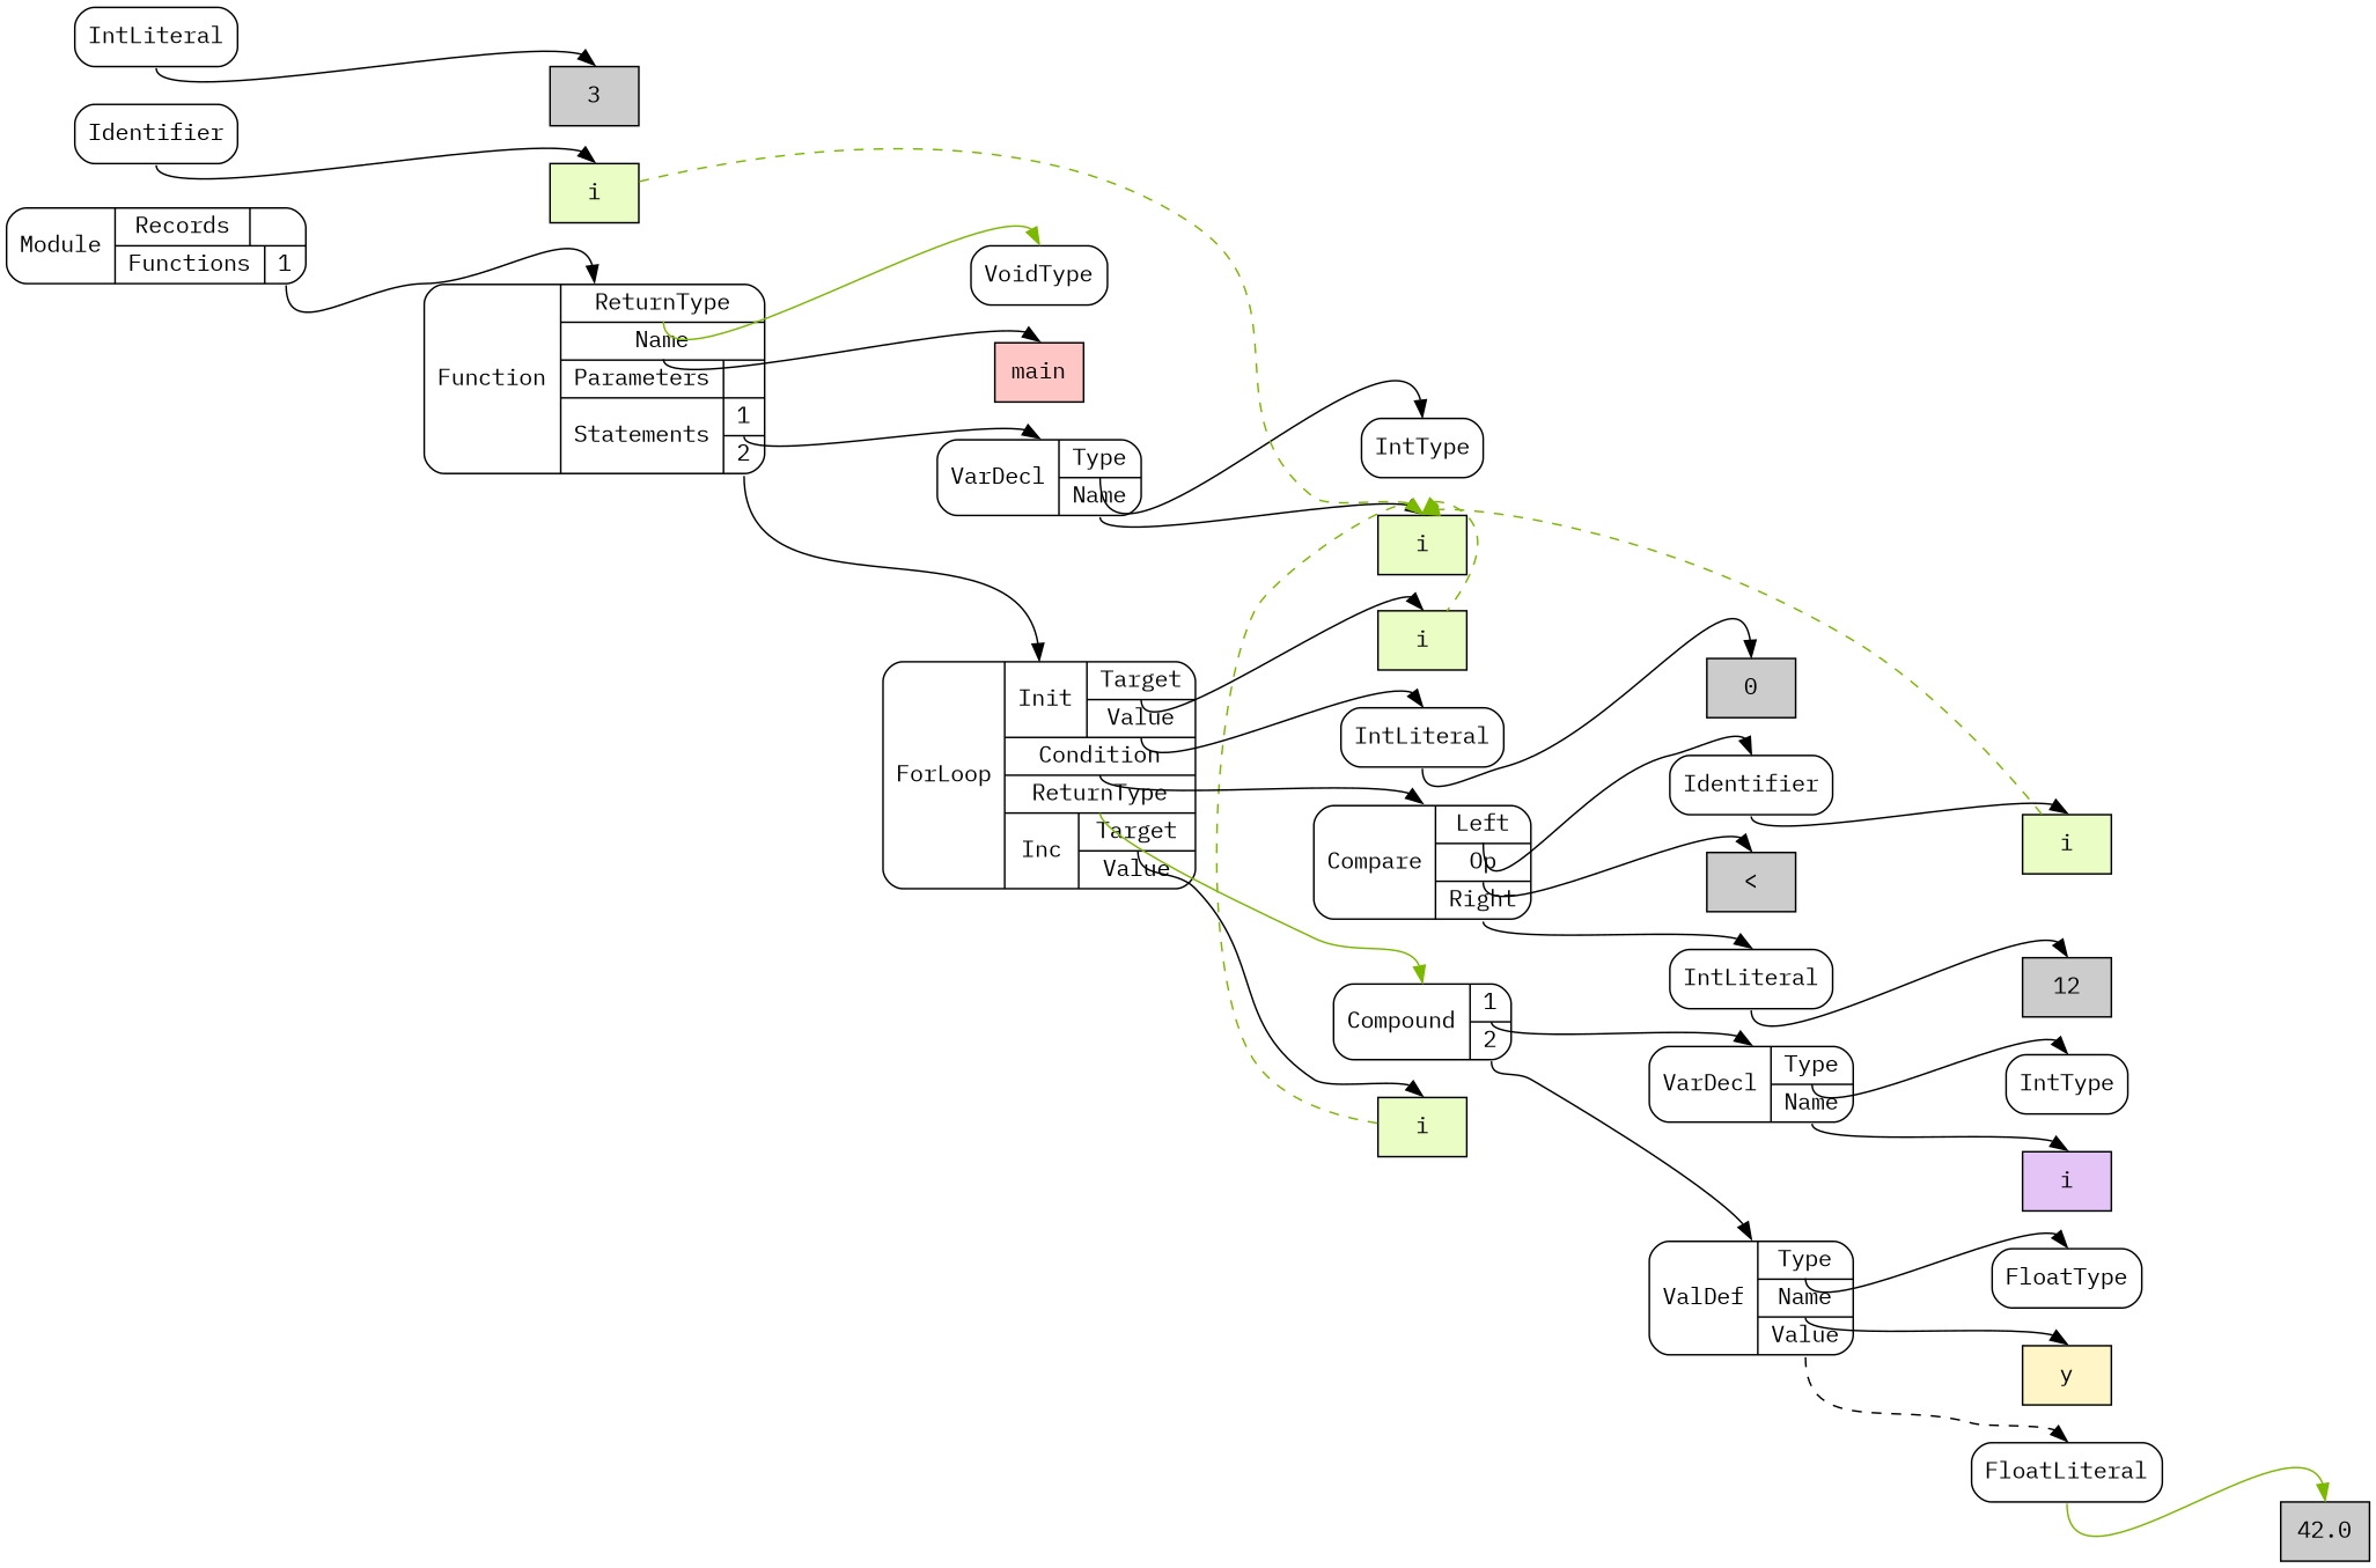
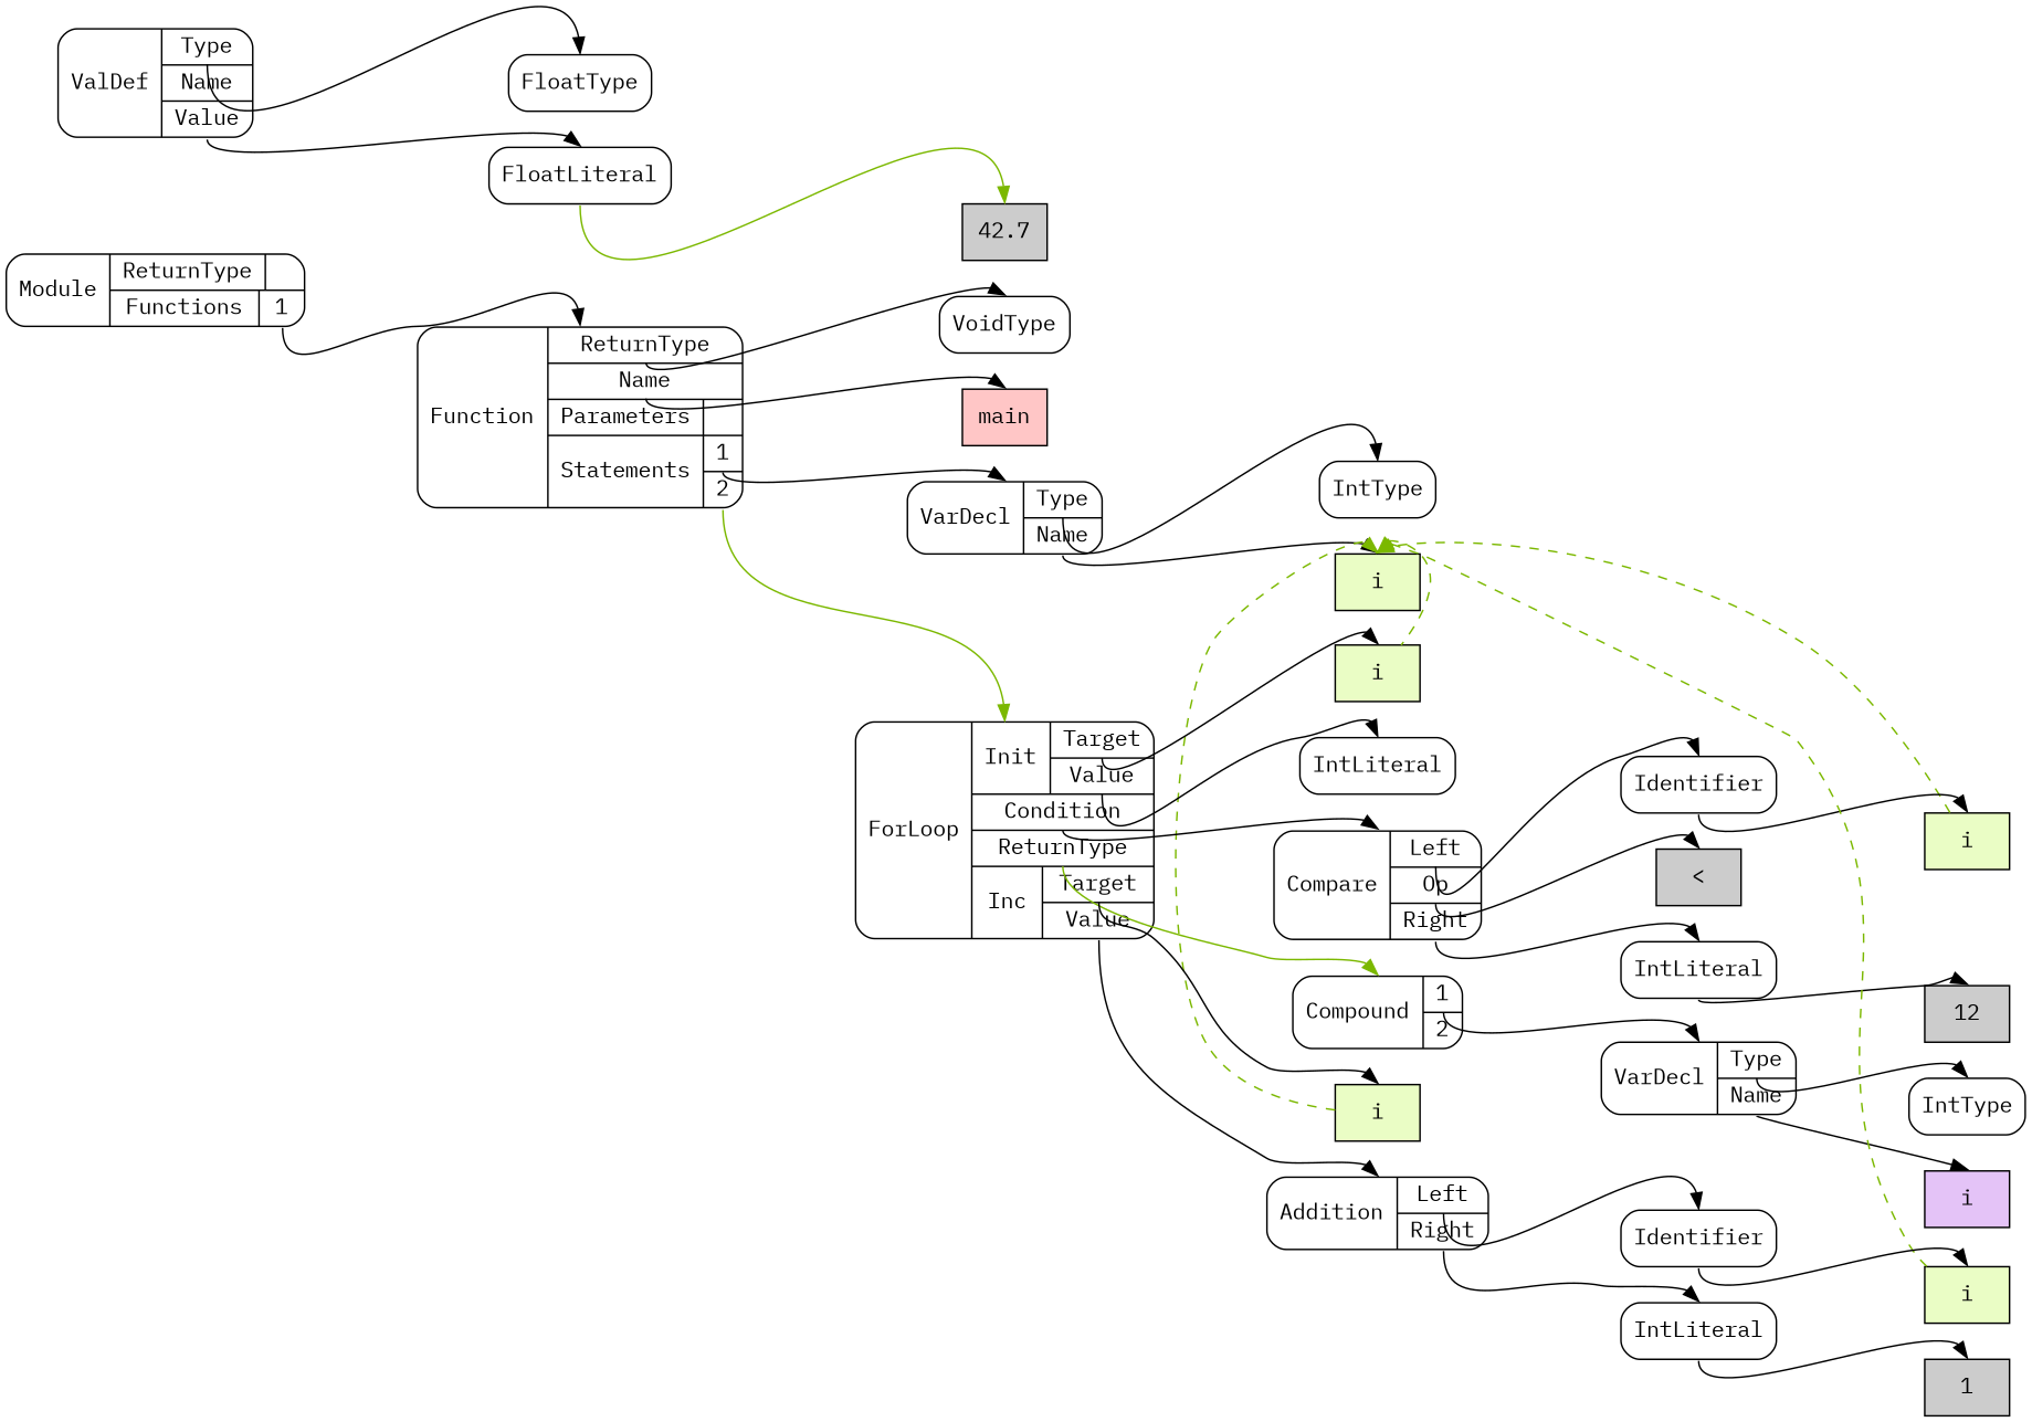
  digraph {
    fontname="IBM Plex Mono"
    nodesep=0.3
    ordering=out
    rankdir=LR
    ranksep=1
    node [fillcolor=white fontname="IBM Plex Mono" shape=Mrecord style=filled]
    edge [fontname="IBM Plex Mono" headport=n tailport="p1:s"]
    n1 [label=VoidType]
    n2 [fillcolor="#FFC6C6" label=main shape=box]
    n3 [label=IntType]
    n4 [fillcolor="#EAFDC5" label=i shape=box]
    n5 [label="{VarDecl|{<p0>Type|<p1>Name}}"]
    n6 [fillcolor="#EAFDC5" label=i shape=box]
-   n7 [fillcolor="#cccccc" label=0 shape=box]
    n8 [label=IntLiteral]
    n9 [fillcolor="#EAFDC5" label=i shape=box]
    n10 [label=Identifier]
    n11 [fillcolor="#cccccc" label="<" shape=box]
    n12 [fillcolor="#cccccc" label=12 shape=box]
    n13 [label=IntLiteral]
    n14 [label="{Compare|{<p0>Left|<p1>Op|<p2>Right}}"]
    n15 [label=IntType]
    n16 [fillcolor="#E4C3F7" label=i shape=box]
    n17 [label="{VarDecl|{<p0>Type|<p1>Name}}"]
    n18 [label=FloatType]
-   n19 [fillcolor="#FFF5C6" label=y shape=box]
-   n20 [fillcolor="#cccccc" label=42.0 shape=box]
+   n20 [fillcolor="#cccccc" label=42.7 shape=box]
    n21 [label=FloatLiteral]
    n22 [label="{ValDef|{<p0>Type|<p1>Name|<p2>Value}}"]
    n23 [label="{Compound|{<p0>1|<p1>2}}"]
    n24 [fillcolor="#EAFDC5" label=i shape=box]
    n25 [fillcolor="#EAFDC5" label=i shape=box]
    n26 [label=Identifier]
-   n27 [fillcolor="#cccccc" label=3 shape=box]
+   n27 [fillcolor="#cccccc" label=1 shape=box]
    n28 [label=IntLiteral]
+   n29 [label="{Addition|{<p0>Left|<p1>Right}}"]
    n30 [label="{ForLoop|{{Init|{<p0_0>Target|<p0_1>Value}}|<p1>Condition|<p2>ReturnType|{Inc|{<p3_0>Target|<p3_1>Value}}}}"]
    n31 [label="{Function|{<p0>ReturnType|<p1>Name|{Parameters|{}}|{Statements|{<p3_0>1|<p3_1>2}}}}"]
-   n32 [label="{Module|{{Records|{}}|{Functions|{<p1_0>1}}}}"]
+   n32 [label="{Module|{{ReturnType|{}}|{Functions|{<p1_0>1}}}}"]
    n5 -> n3 [tailport="p0:s"]
    n5 -> n4
    n6 -> n4 [color="#7BB800" constraint=false style=dashed]
-   n8 -> n7 [tailport=s]
    n9 -> n4 [color="#7BB800" constraint=false style=dashed]
    n10 -> n9 [tailport=s]
    n13 -> n12 [tailport=s]
    n14 -> n10 [tailport="p0:s"]
    n14 -> n11
    n14 -> n13 [tailport="p2:s"]
    n17 -> n15 [tailport="p0:s"]
    n17 -> n16
    n21 -> n20 [color="#7BB800" tailport=s]
    n22 -> n18 [tailport="p0:s"]
-   n22 -> n19
-   n22 -> n21 [tailport="p2:s" style=dashed]
+   n22 -> n21 [tailport="p2:s"]
    n23 -> n17 [tailport="p0:s"]
-   n23 -> n22
    n24 -> n4 [color="#7BB800" constraint=false style=dashed]
    n25 -> n4 [color="#7BB800" constraint=false style=dashed]
    n26 -> n25 [tailport=s]
    n28 -> n27 [tailport=s]
+   n29 -> n26 [tailport="p0:s"]
+   n29 -> n28
    n30 -> n6 [tailport="p0_0:s"]
    n30 -> n8 [tailport="p0_1:s"]
    n30 -> n14
    n30 -> n23 [color="#7BB800" tailport="p2:s"]
    n30 -> n24 [tailport="p3_0:s"]
-   n31 -> n1 [tailport="p0:s" color="#7BB800"]
+   n30 -> n29 [tailport="p3_1:s"]
+   n31 -> n1 [tailport="p0:s"]
    n31 -> n2
    n31 -> n5 [tailport="p3_0:s"]
-   n31 -> n30 [tailport="p3_1:s"]
+   n31 -> n30 [tailport="p3_1:s" color="#7BB800"]
    n32 -> n31 [tailport="p1_0:s"]
  }
